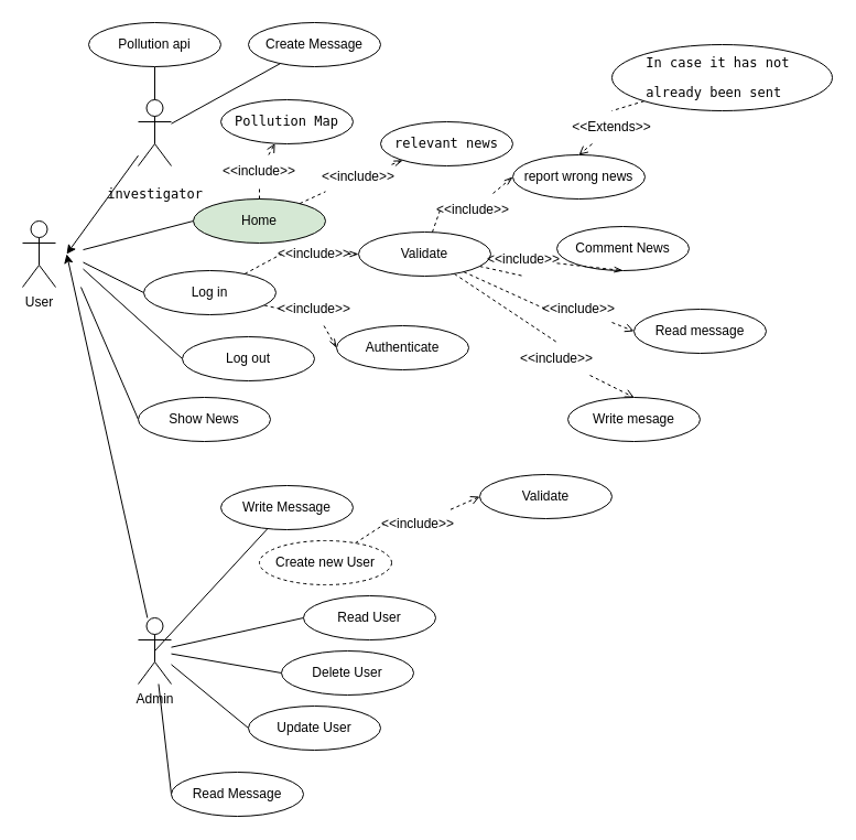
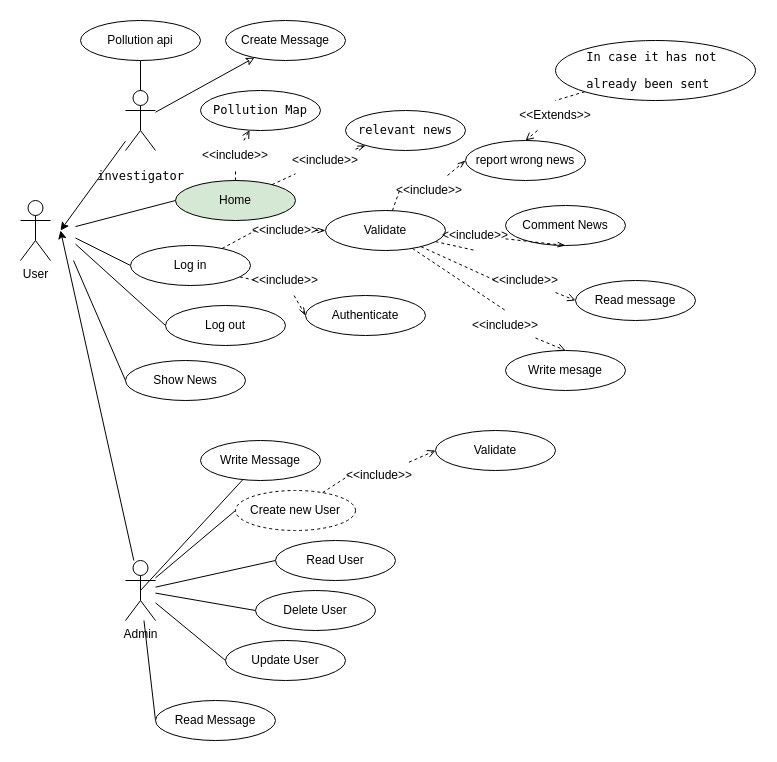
  <mxCell id="0" />
  <mxCell id="1" parent="0" />
  <mxCell id="2" style="edgeStyle=none;html=1;entryX=0;entryY=0.5;entryDx=0;entryDy=0;endArrow=none;endFill=0;" edge="1" parent="1" target="24"><mxGeometry relative="1" as="geometry"><mxPoint x="75" y="226.087" as="sourcePoint" /></mxGeometry></mxCell>
  <mxCell id="3" style="edgeStyle=none;html=1;entryX=0;entryY=0.5;entryDx=0;entryDy=0;endArrow=none;endFill=0;" edge="1" parent="1" target="19"><mxGeometry relative="1" as="geometry"><mxPoint x="75" y="237.5" as="sourcePoint" /></mxGeometry></mxCell>
  <mxCell id="4" style="edgeStyle=none;html=1;entryX=0;entryY=0.5;entryDx=0;entryDy=0;endArrow=none;endFill=0;" edge="1" parent="1" target="20"><mxGeometry relative="1" as="geometry"><mxPoint x="75" y="243.571" as="sourcePoint" /></mxGeometry></mxCell>
  <mxCell id="5" style="edgeStyle=none;html=1;entryX=0;entryY=0.5;entryDx=0;entryDy=0;endArrow=none;endFill=0;" edge="1" parent="1" target="21"><mxGeometry relative="1" as="geometry"><mxPoint x="73" y="260" as="sourcePoint" /></mxGeometry></mxCell>
  <mxCell id="6" value="User" style="shape=umlActor;verticalLabelPosition=bottom;verticalAlign=top;html=1;outlineConnect=0;" vertex="1" parent="1"><mxGeometry x="20" y="200" width="30" height="60" as="geometry" /></mxCell>
  <mxCell id="7" style="edgeStyle=none;html=1;entryX=0.5;entryY=0.5;entryDx=0;entryDy=0;entryPerimeter=0;" edge="1" parent="1" source="13"><mxGeometry relative="1" as="geometry"><mxPoint x="60" y="230" as="targetPoint" /></mxGeometry></mxCell>
+ <mxCell id="8" style="edgeStyle=none;html=1;entryX=0;entryY=0.5;entryDx=0;entryDy=0;endArrow=none;endFill=0;" edge="1" parent="1" source="13" target="28"><mxGeometry relative="1" as="geometry" /></mxCell>
  <mxCell id="9" style="edgeStyle=none;html=1;entryX=0;entryY=0.5;entryDx=0;entryDy=0;endArrow=none;endFill=0;" edge="1" parent="1" source="13" target="30"><mxGeometry relative="1" as="geometry" /></mxCell>
  <mxCell id="10" style="edgeStyle=none;html=1;entryX=0;entryY=0.5;entryDx=0;entryDy=0;endArrow=none;endFill=0;" edge="1" parent="1" source="13" target="29"><mxGeometry relative="1" as="geometry" /></mxCell>
  <mxCell id="11" style="edgeStyle=none;html=1;entryX=0;entryY=0.5;entryDx=0;entryDy=0;endArrow=none;endFill=0;" edge="1" parent="1" source="13" target="40"><mxGeometry relative="1" as="geometry" /></mxCell>
  <mxCell id="12" style="edgeStyle=none;html=1;entryX=0;entryY=0.5;entryDx=0;entryDy=0;endArrow=none;endFill=0;" edge="1" parent="1" source="13" target="41"><mxGeometry relative="1" as="geometry" /></mxCell>
  <mxCell id="13" value="Admin" style="shape=umlActor;verticalLabelPosition=bottom;verticalAlign=top;html=1;outlineConnect=0;" vertex="1" parent="1"><mxGeometry x="125" y="560" width="30" height="60" as="geometry" /></mxCell>
  <mxCell id="14" style="edgeStyle=none;html=1;entryX=0.5;entryY=0.5;entryDx=0;entryDy=0;entryPerimeter=0;" edge="1" parent="1" source="16"><mxGeometry relative="1" as="geometry"><mxPoint x="60" y="230" as="targetPoint" /></mxGeometry></mxCell>
- <mxCell id="15" style="edgeStyle=none;html=1;endArrow=none;endFill=0;" edge="1" parent="1" source="16" target="65"><mxGeometry relative="1" as="geometry" /></mxCell>
+ <mxCell id="15" style="edgeStyle=none;html=1;endArrow=classic;endFill=0;" edge="1" parent="1" source="16" target="65"><mxGeometry relative="1" as="geometry" /></mxCell>
  <mxCell id="16" value="&lt;pre class=&quot;tw-data-text tw-text-large tw-ta&quot; id=&quot;tw-target-text&quot; style=&quot;text-align: left&quot; dir=&quot;ltr&quot;&gt;&lt;pre class=&quot;tw-data-text tw-text-large tw-ta&quot; id=&quot;tw-target-text&quot; dir=&quot;ltr&quot;&gt;&lt;span class=&quot;Y2IQFc&quot; lang=&quot;en&quot;&gt;investigator&lt;/span&gt;&lt;/pre&gt;&lt;/pre&gt;" style="shape=umlActor;verticalLabelPosition=bottom;verticalAlign=top;html=1;outlineConnect=0;" vertex="1" parent="1"><mxGeometry x="125" y="90" width="30" height="60" as="geometry" /></mxCell>
  <mxCell id="17" style="edgeStyle=none;html=1;entryX=0;entryY=0.5;entryDx=0;entryDy=0;dashed=1;endArrow=openThin;endFill=0;startArrow=none;" edge="1" parent="1" source="37" target="35"><mxGeometry relative="1" as="geometry" /></mxCell>
  <mxCell id="18" style="edgeStyle=none;html=1;entryX=0;entryY=0.5;entryDx=0;entryDy=0;dashed=1;endArrow=openThin;endFill=0;startArrow=none;" edge="1" parent="1" source="50" target="36"><mxGeometry relative="1" as="geometry" /></mxCell>
  <mxCell id="19" value="Log in" style="ellipse;whiteSpace=wrap;html=1;" vertex="1" parent="1"><mxGeometry x="130" y="245" width="120" height="40" as="geometry" /></mxCell>
  <mxCell id="20" value="Log out" style="ellipse;whiteSpace=wrap;html=1;" vertex="1" parent="1"><mxGeometry x="165" y="305" width="120" height="40" as="geometry" /></mxCell>
  <mxCell id="21" value="Show News" style="ellipse;whiteSpace=wrap;html=1;" vertex="1" parent="1"><mxGeometry x="125" y="360" width="120" height="40" as="geometry" /></mxCell>
  <mxCell id="22" style="edgeStyle=none;html=1;dashed=1;endArrow=openThin;endFill=0;startArrow=none;" edge="1" parent="1" source="56" target="39"><mxGeometry relative="1" as="geometry" /></mxCell>
  <mxCell id="23" style="edgeStyle=none;html=1;endArrow=open;endFill=0;dashed=1;startArrow=none;" edge="1" parent="1" source="67" target="66"><mxGeometry relative="1" as="geometry" /></mxCell>
  <mxCell id="24" value="Home" style="ellipse;whiteSpace=wrap;html=1;fillColor=#d5e8d4;" vertex="1" parent="1"><mxGeometry x="175" y="180" width="120" height="40" as="geometry" /></mxCell>
  <mxCell id="25" value="Comment News" style="ellipse;whiteSpace=wrap;html=1;" vertex="1" parent="1"><mxGeometry x="505" y="205" width="120" height="40" as="geometry" /></mxCell>
  <mxCell id="26" value="&lt;span style=&quot;text-align: left&quot;&gt;report wrong news&lt;/span&gt;&lt;span style=&quot;color: rgba(0 , 0 , 0 , 0) ; font-family: monospace ; font-size: 0px&quot;&gt;3CmxGraphModel%3E%3Croot%3E%3CmxCell%20id%3D%220%22%2F%3E%3CmxCell%20id%3D%221%22%20parent%3D%220%22%2F%3E%3CmxCell%20id%3D%222%22%20value%3D%22Comment%20News%22%20style%3D%22ellipse%3BwhiteSpace%3Dwrap%3Bhtml%3D1%3B%22%20vertex%3D%221%22%20parent%3D%221%22%3E%3CmxGeometry%20x%3D%22290%22%20y%3D%22370%22%20width%3D%22120%22%20height%3D%2240%22%20as%3D%22geometry%22%2F%3E%3C%2FmxCell%3E%3C%2Froot%3E%3C%2FmxGraphModel%3E&lt;/span&gt;&lt;span style=&quot;color: rgba(0 , 0 , 0 , 0) ; font-family: monospace ; font-size: 0px&quot;&gt;%3CmxGraphModel%3E%3Croot%3E%3CmxCell%20id%3D%220%22%2F%3E%3CmxCell%20id%3D%221%22%20parent%3D%220%22%2F%3E%3CmxCell%20id%3D%222%22%20value%3D%22Comment%20News%22%20style%3D%22ellipse%3BwhiteSpace%3Dwrap%3Bhtml%3D1%3B%22%20vertex%3D%221%22%20parent%3D%221%22%3E%3CmxGeometry%20x%3D%22290%22%20y%3D%22370%22%20width%3D%22120%22%20height%3D%2240%22%20as%3D%22geometry%22%2F%3E%3C%2FmxCell%3E%3C%2Froot%3E%3C%2FmxGraphModel%3E&lt;/span&gt;" style="ellipse;whiteSpace=wrap;html=1;" vertex="1" parent="1"><mxGeometry x="465" y="140" width="120" height="40" as="geometry" /></mxCell>
  <mxCell id="27" style="edgeStyle=none;html=1;entryX=0;entryY=0.5;entryDx=0;entryDy=0;dashed=1;endArrow=open;endFill=0;startArrow=none;" edge="1" parent="1" source="63" target="62"><mxGeometry relative="1" as="geometry" /></mxCell>
  <mxCell id="28" value="Create new User" style="ellipse;whiteSpace=wrap;html=1;dashed=1;" vertex="1" parent="1"><mxGeometry x="235" y="490" width="120" height="40" as="geometry" /></mxCell>
  <mxCell id="29" value="Delete User" style="ellipse;whiteSpace=wrap;html=1;" vertex="1" parent="1"><mxGeometry x="255" y="590" width="120" height="40" as="geometry" /></mxCell>
  <mxCell id="30" value="Read User" style="ellipse;whiteSpace=wrap;html=1;" vertex="1" parent="1"><mxGeometry x="275" y="540" width="120" height="40" as="geometry" /></mxCell>
  <mxCell id="31" style="edgeStyle=none;html=1;entryX=0.5;entryY=1;entryDx=0;entryDy=0;dashed=1;endArrow=openThin;endFill=0;startArrow=none;" edge="1" parent="1" source="52" target="25"><mxGeometry relative="1" as="geometry" /></mxCell>
  <mxCell id="32" style="edgeStyle=none;html=1;entryX=0;entryY=0.5;entryDx=0;entryDy=0;dashed=1;endArrow=openThin;endFill=0;startArrow=none;" edge="1" parent="1" source="54" target="26"><mxGeometry relative="1" as="geometry" /></mxCell>
  <mxCell id="33" style="edgeStyle=none;html=1;entryX=0;entryY=0.5;entryDx=0;entryDy=0;endArrow=open;endFill=0;dashed=1;startArrow=none;" edge="1" parent="1" source="45" target="44"><mxGeometry relative="1" as="geometry" /></mxCell>
  <mxCell id="34" style="edgeStyle=none;html=1;entryX=0.5;entryY=0;entryDx=0;entryDy=0;endArrow=open;endFill=0;dashed=1;startArrow=none;" edge="1" parent="1" source="48" target="47"><mxGeometry relative="1" as="geometry" /></mxCell>
  <mxCell id="35" value="&lt;div style=&quot;text-align: left&quot;&gt;&lt;span&gt;Validate&lt;/span&gt;&lt;/div&gt;" style="ellipse;whiteSpace=wrap;html=1;" vertex="1" parent="1"><mxGeometry x="325" y="210" width="120" height="40" as="geometry" /></mxCell>
  <mxCell id="36" value="&lt;div style=&quot;text-align: left&quot;&gt;&lt;span&gt;Authenticate&lt;/span&gt;&lt;/div&gt;" style="ellipse;whiteSpace=wrap;html=1;" vertex="1" parent="1"><mxGeometry x="305" y="295" width="120" height="40" as="geometry" /></mxCell>
  <mxCell id="37" value="&amp;lt;&amp;lt;include&amp;gt;&amp;gt;" style="text;html=1;strokeColor=none;fillColor=none;align=center;verticalAlign=middle;whiteSpace=wrap;rounded=0;" vertex="1" parent="1"><mxGeometry x="255" y="215" width="60" height="30" as="geometry" /></mxCell>
  <mxCell id="38" value="" style="edgeStyle=none;html=1;entryX=0;entryY=0.5;entryDx=0;entryDy=0;dashed=1;endArrow=none;endFill=0;" edge="1" parent="1" source="19" target="37"><mxGeometry relative="1" as="geometry"><mxPoint x="244.806" y="241.86" as="sourcePoint" /><mxPoint x="325" y="230" as="targetPoint" /></mxGeometry></mxCell>
  <mxCell id="39" value="&lt;pre class=&quot;tw-data-text tw-text-large tw-ta&quot; id=&quot;tw-target-text&quot; style=&quot;text-align: left&quot; dir=&quot;ltr&quot;&gt;&lt;span class=&quot;Y2IQFc&quot; lang=&quot;en&quot;&gt;relevant news&lt;/span&gt;&lt;/pre&gt;" style="ellipse;whiteSpace=wrap;html=1;" vertex="1" parent="1"><mxGeometry x="345" y="110" width="120" height="40" as="geometry" /></mxCell>
  <mxCell id="40" value="Update User" style="ellipse;whiteSpace=wrap;html=1;" vertex="1" parent="1"><mxGeometry x="225" y="640" width="120" height="40" as="geometry" /></mxCell>
  <mxCell id="41" value="Read Message" style="ellipse;whiteSpace=wrap;html=1;" vertex="1" parent="1"><mxGeometry x="155" y="700" width="120" height="40" as="geometry" /></mxCell>
  <mxCell id="42" style="edgeStyle=none;html=1;entryX=0.5;entryY=0.5;entryDx=0;entryDy=0;entryPerimeter=0;endArrow=none;endFill=0;" edge="1" parent="1" source="43" target="13"><mxGeometry relative="1" as="geometry" /></mxCell>
  <mxCell id="43" value="Write Message" style="ellipse;whiteSpace=wrap;html=1;" vertex="1" parent="1"><mxGeometry x="200" y="440" width="120" height="40" as="geometry" /></mxCell>
  <mxCell id="44" value="&lt;div style=&quot;text-align: left&quot;&gt;&lt;span&gt;Read message&lt;/span&gt;&lt;/div&gt;" style="ellipse;whiteSpace=wrap;html=1;" vertex="1" parent="1"><mxGeometry x="575" y="280" width="120" height="40" as="geometry" /></mxCell>
  <mxCell id="45" value="&amp;lt;&amp;lt;include&amp;gt;&amp;gt;" style="text;html=1;strokeColor=none;fillColor=none;align=center;verticalAlign=middle;whiteSpace=wrap;rounded=0;" vertex="1" parent="1"><mxGeometry x="495" y="265" width="60" height="30" as="geometry" /></mxCell>
  <mxCell id="46" value="" style="edgeStyle=none;html=1;entryX=0;entryY=0.5;entryDx=0;entryDy=0;endArrow=none;endFill=0;dashed=1;" edge="1" parent="1" source="35" target="45"><mxGeometry relative="1" as="geometry"><mxPoint x="412.917" y="247.703" as="sourcePoint" /><mxPoint x="495" y="300" as="targetPoint" /></mxGeometry></mxCell>
- <mxCell id="47" value="&lt;div style=&quot;text-align: left&quot;&gt;Write mesage&lt;/div&gt;" style="ellipse;whiteSpace=wrap;html=1;" vertex="1" parent="1"><mxGeometry x="515" y="360" width="120" height="40" as="geometry" /></mxCell>
+ <mxCell id="47" value="&lt;div style=&quot;text-align: left&quot;&gt;Write mesage&lt;/div&gt;" style="ellipse;whiteSpace=wrap;html=1;" vertex="1" parent="1"><mxGeometry x="505" y="350" width="120" height="40" as="geometry" /></mxCell>
  <mxCell id="48" value="&amp;lt;&amp;lt;include&amp;gt;&amp;gt;" style="text;html=1;strokeColor=none;fillColor=none;align=center;verticalAlign=middle;whiteSpace=wrap;rounded=0;" vertex="1" parent="1"><mxGeometry x="475" y="310" width="60" height="30" as="geometry" /></mxCell>
  <mxCell id="49" value="" style="edgeStyle=none;html=1;entryX=0.5;entryY=0;entryDx=0;entryDy=0;endArrow=none;endFill=0;dashed=1;" edge="1" parent="1" source="35" target="48"><mxGeometry relative="1" as="geometry"><mxPoint x="411.833" y="247.889" as="sourcePoint" /><mxPoint x="565" y="350" as="targetPoint" /></mxGeometry></mxCell>
  <mxCell id="50" value="&amp;lt;&amp;lt;include&amp;gt;&amp;gt;" style="text;html=1;strokeColor=none;fillColor=none;align=center;verticalAlign=middle;whiteSpace=wrap;rounded=0;" vertex="1" parent="1"><mxGeometry x="255" y="265" width="60" height="30" as="geometry" /></mxCell>
  <mxCell id="51" value="" style="edgeStyle=none;html=1;entryX=0;entryY=0.5;entryDx=0;entryDy=0;dashed=1;endArrow=none;endFill=0;" edge="1" parent="1" source="19" target="50"><mxGeometry relative="1" as="geometry"><mxPoint x="226.748" y="280.81" as="sourcePoint" /><mxPoint x="305" y="315" as="targetPoint" /></mxGeometry></mxCell>
  <mxCell id="52" value="&amp;lt;&amp;lt;include&amp;gt;&amp;gt;" style="text;html=1;strokeColor=none;fillColor=none;align=center;verticalAlign=middle;whiteSpace=wrap;rounded=0;" vertex="1" parent="1"><mxGeometry x="445" y="220" width="60" height="30" as="geometry" /></mxCell>
  <mxCell id="53" value="" style="edgeStyle=none;html=1;entryX=0.5;entryY=1;entryDx=0;entryDy=0;dashed=1;endArrow=none;endFill=0;" edge="1" parent="1" source="35" target="52"><mxGeometry relative="1" as="geometry"><mxPoint x="443.284" y="234.749" as="sourcePoint" /><mxPoint x="565" y="245" as="targetPoint" /></mxGeometry></mxCell>
  <mxCell id="54" value="&amp;lt;&amp;lt;include&amp;gt;&amp;gt;" style="text;html=1;strokeColor=none;fillColor=none;align=center;verticalAlign=middle;whiteSpace=wrap;rounded=0;" vertex="1" parent="1"><mxGeometry x="399" y="175" width="60" height="30" as="geometry" /></mxCell>
  <mxCell id="55" value="" style="edgeStyle=none;html=1;entryX=0;entryY=0.5;entryDx=0;entryDy=0;dashed=1;endArrow=none;endFill=0;" edge="1" parent="1" source="35" target="54"><mxGeometry relative="1" as="geometry"><mxPoint x="406.539" y="211.333" as="sourcePoint" /><mxPoint x="465" y="160" as="targetPoint" /></mxGeometry></mxCell>
  <mxCell id="56" value="&amp;lt;&amp;lt;include&amp;gt;&amp;gt;" style="text;html=1;strokeColor=none;fillColor=none;align=center;verticalAlign=middle;whiteSpace=wrap;rounded=0;" vertex="1" parent="1"><mxGeometry x="295" y="145" width="60" height="30" as="geometry" /></mxCell>
  <mxCell id="57" value="" style="edgeStyle=none;html=1;dashed=1;endArrow=none;endFill=0;" edge="1" parent="1" source="24" target="56"><mxGeometry relative="1" as="geometry"><mxPoint x="273.183" y="184.573" as="sourcePoint" /><mxPoint x="367.12" y="145.51" as="targetPoint" /></mxGeometry></mxCell>
  <mxCell id="58" style="edgeStyle=none;html=1;entryX=0.5;entryY=0;entryDx=0;entryDy=0;dashed=1;endArrow=open;endFill=0;startArrow=none;" edge="1" parent="1" source="60" target="26"><mxGeometry relative="1" as="geometry" /></mxCell>
  <mxCell id="59" value="&lt;pre class=&quot;tw-data-text tw-text-large tw-ta&quot; id=&quot;tw-target-text&quot; style=&quot;text-align: left&quot; dir=&quot;ltr&quot;&gt;&lt;span class=&quot;Y2IQFc&quot; lang=&quot;en&quot;&gt;In case it has not &lt;/span&gt;&lt;/pre&gt;&lt;pre class=&quot;tw-data-text tw-text-large tw-ta&quot; id=&quot;tw-target-text&quot; style=&quot;text-align: left&quot; dir=&quot;ltr&quot;&gt;&lt;span class=&quot;Y2IQFc&quot; lang=&quot;en&quot;&gt;already been sent&lt;/span&gt;&lt;/pre&gt;" style="ellipse;whiteSpace=wrap;html=1;" vertex="1" parent="1"><mxGeometry x="555" y="40" width="200" height="60" as="geometry" /></mxCell>
  <mxCell id="60" value="&amp;lt;&amp;lt;Extends&amp;gt;&amp;gt;" style="text;html=1;strokeColor=none;fillColor=none;align=center;verticalAlign=middle;whiteSpace=wrap;rounded=0;" vertex="1" parent="1"><mxGeometry x="525" y="100" width="60" height="30" as="geometry" /></mxCell>
  <mxCell id="61" value="" style="edgeStyle=none;html=1;entryX=0.5;entryY=0;entryDx=0;entryDy=0;dashed=1;endArrow=none;endFill=0;" edge="1" parent="1" source="59" target="60"><mxGeometry relative="1" as="geometry"><mxPoint x="587.033" y="106.323" as="sourcePoint" /><mxPoint x="525" y="140" as="targetPoint" /></mxGeometry></mxCell>
  <mxCell id="62" value="Validate" style="ellipse;whiteSpace=wrap;html=1;" vertex="1" parent="1"><mxGeometry x="435" y="430" width="120" height="40" as="geometry" /></mxCell>
  <mxCell id="63" value="&amp;lt;&amp;lt;include&amp;gt;&amp;gt;" style="text;html=1;strokeColor=none;fillColor=none;align=center;verticalAlign=middle;whiteSpace=wrap;rounded=0;" vertex="1" parent="1"><mxGeometry x="348.5" y="460" width="60" height="30" as="geometry" /></mxCell>
  <mxCell id="64" value="" style="edgeStyle=none;html=1;entryX=0;entryY=0.5;entryDx=0;entryDy=0;dashed=1;endArrow=none;endFill=0;" edge="1" parent="1" source="28" target="63"><mxGeometry relative="1" as="geometry"><mxPoint x="333.411" y="494.636" as="sourcePoint" /><mxPoint x="395" y="470" as="targetPoint" /></mxGeometry></mxCell>
  <mxCell id="65" value="Create Message" style="ellipse;whiteSpace=wrap;html=1;" vertex="1" parent="1"><mxGeometry x="225" y="20" width="120" height="40" as="geometry" /></mxCell>
  <mxCell id="66" value="&lt;pre class=&quot;tw-data-text tw-text-large tw-ta&quot; id=&quot;tw-target-text&quot; style=&quot;text-align: left&quot; dir=&quot;ltr&quot;&gt;Pollution Map&lt;/pre&gt;" style="ellipse;whiteSpace=wrap;html=1;" vertex="1" parent="1"><mxGeometry x="200" y="90" width="120" height="40" as="geometry" /></mxCell>
  <mxCell id="67" value="&amp;lt;&amp;lt;include&amp;gt;&amp;gt;" style="text;html=1;strokeColor=none;fillColor=none;align=center;verticalAlign=middle;whiteSpace=wrap;rounded=0;" vertex="1" parent="1"><mxGeometry x="205" y="140" width="60" height="30" as="geometry" /></mxCell>
  <mxCell id="68" value="" style="edgeStyle=none;html=1;endArrow=none;endFill=0;dashed=1;" edge="1" parent="1" source="24" target="67"><mxGeometry relative="1" as="geometry"><mxPoint x="240.363" y="180.08" as="sourcePoint" /><mxPoint x="254.648" y="129.92" as="targetPoint" /></mxGeometry></mxCell>
  <mxCell id="69" style="edgeStyle=none;html=1;entryX=0.5;entryY=0;entryDx=0;entryDy=0;entryPerimeter=0;endArrow=none;endFill=0;" edge="1" parent="1" source="70" target="16"><mxGeometry relative="1" as="geometry" /></mxCell>
  <mxCell id="70" value="&lt;span class=&quot;VIiyi&quot; lang=&quot;en&quot;&gt;Pollution api&lt;/span&gt;" style="ellipse;whiteSpace=wrap;html=1;" vertex="1" parent="1"><mxGeometry x="80" y="20" width="120" height="40" as="geometry" /></mxCell>
